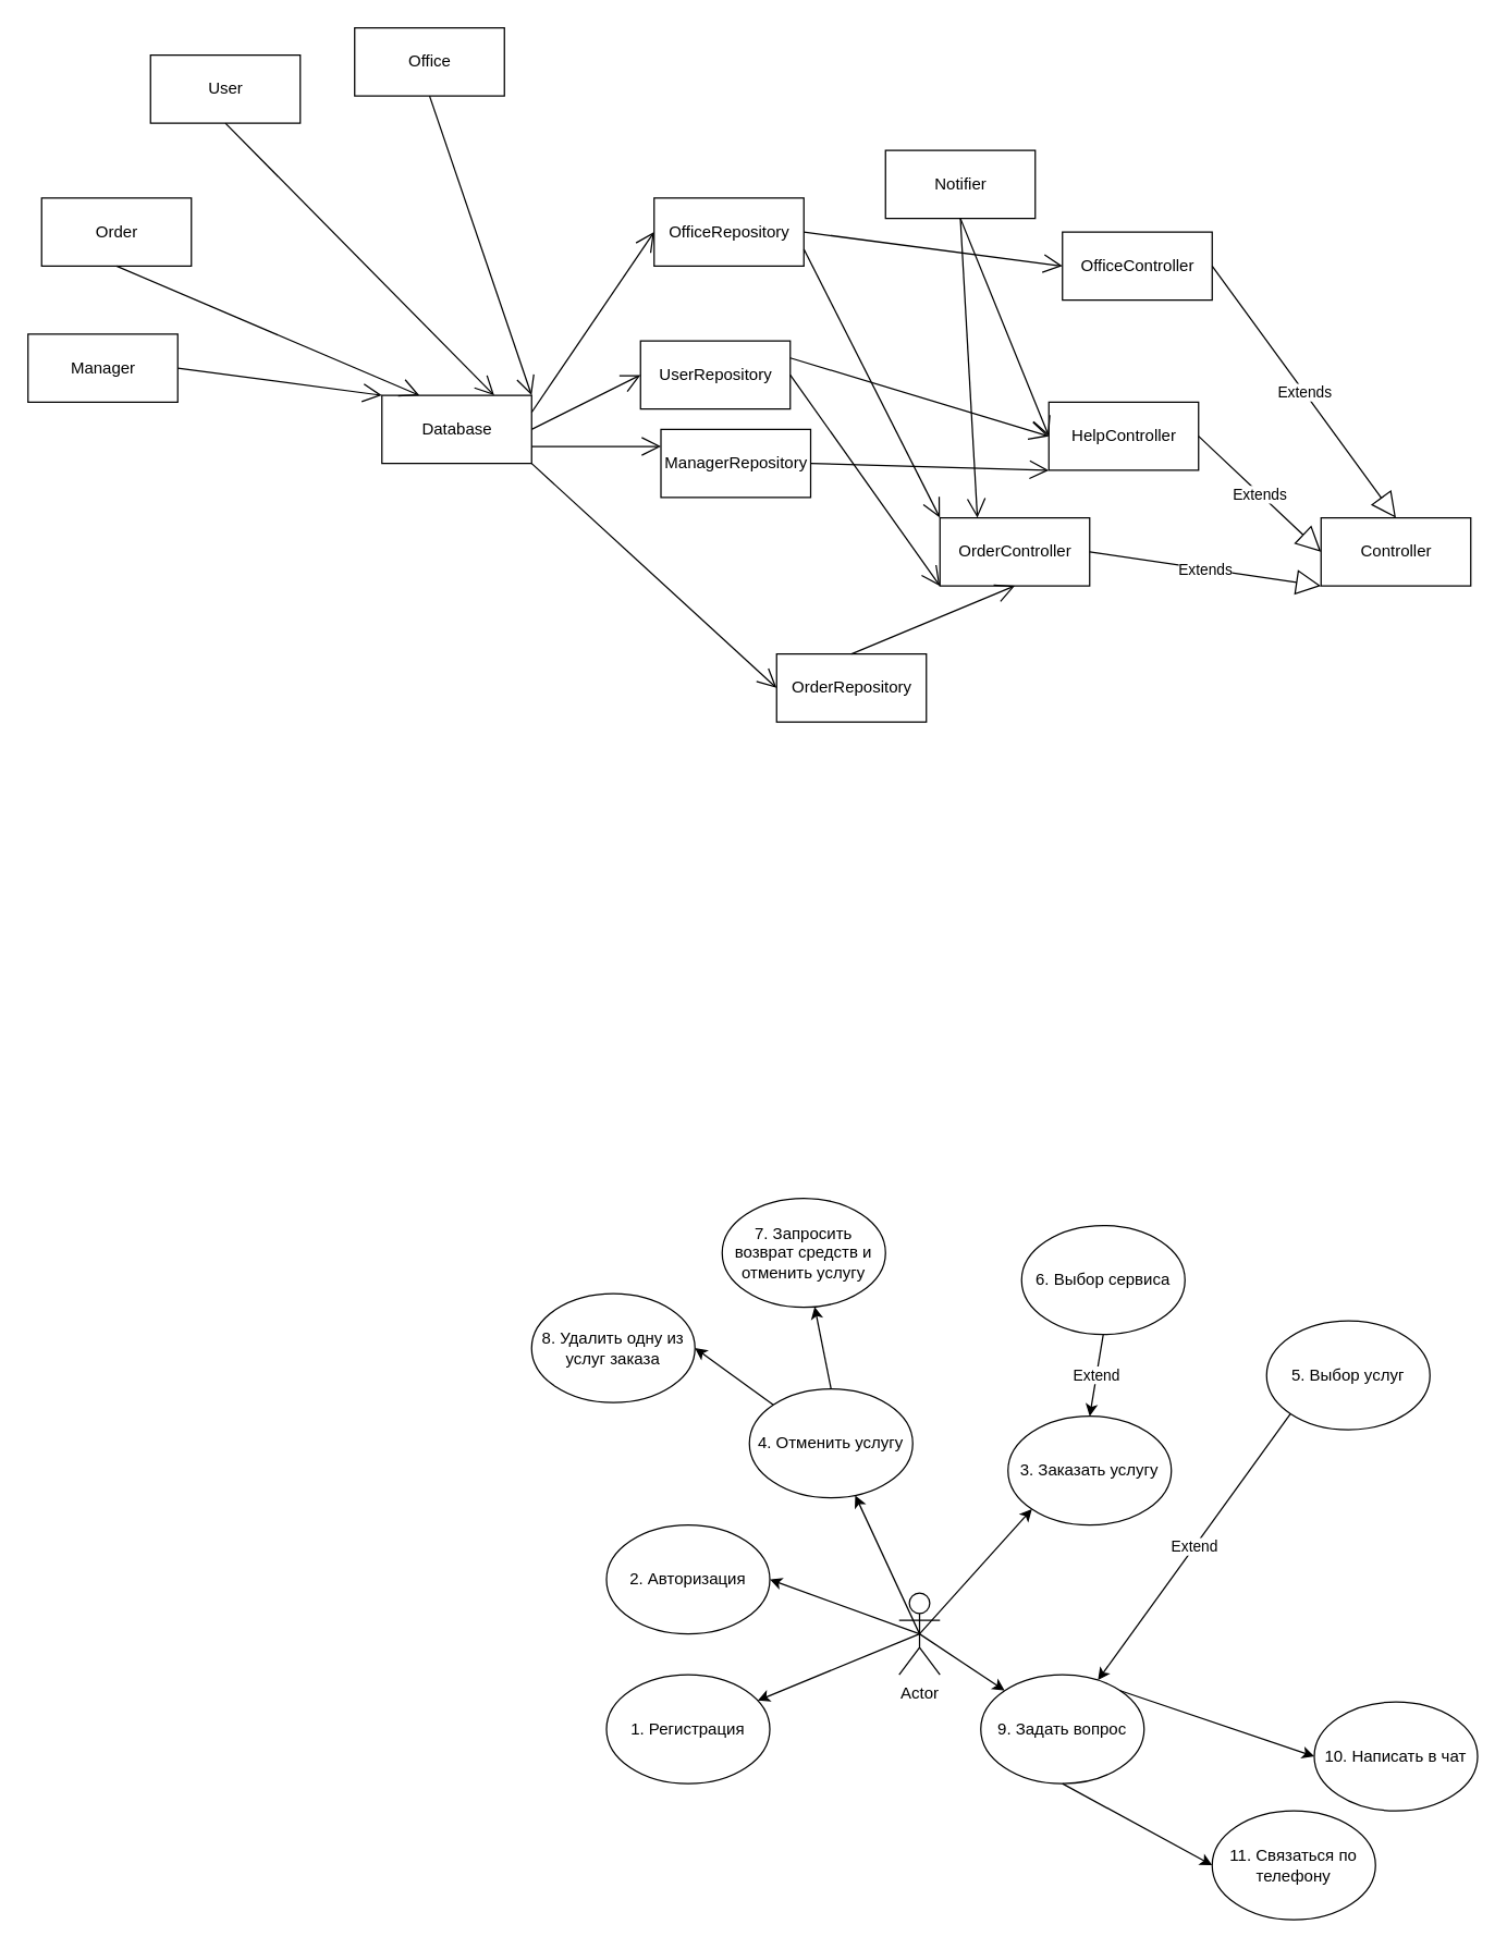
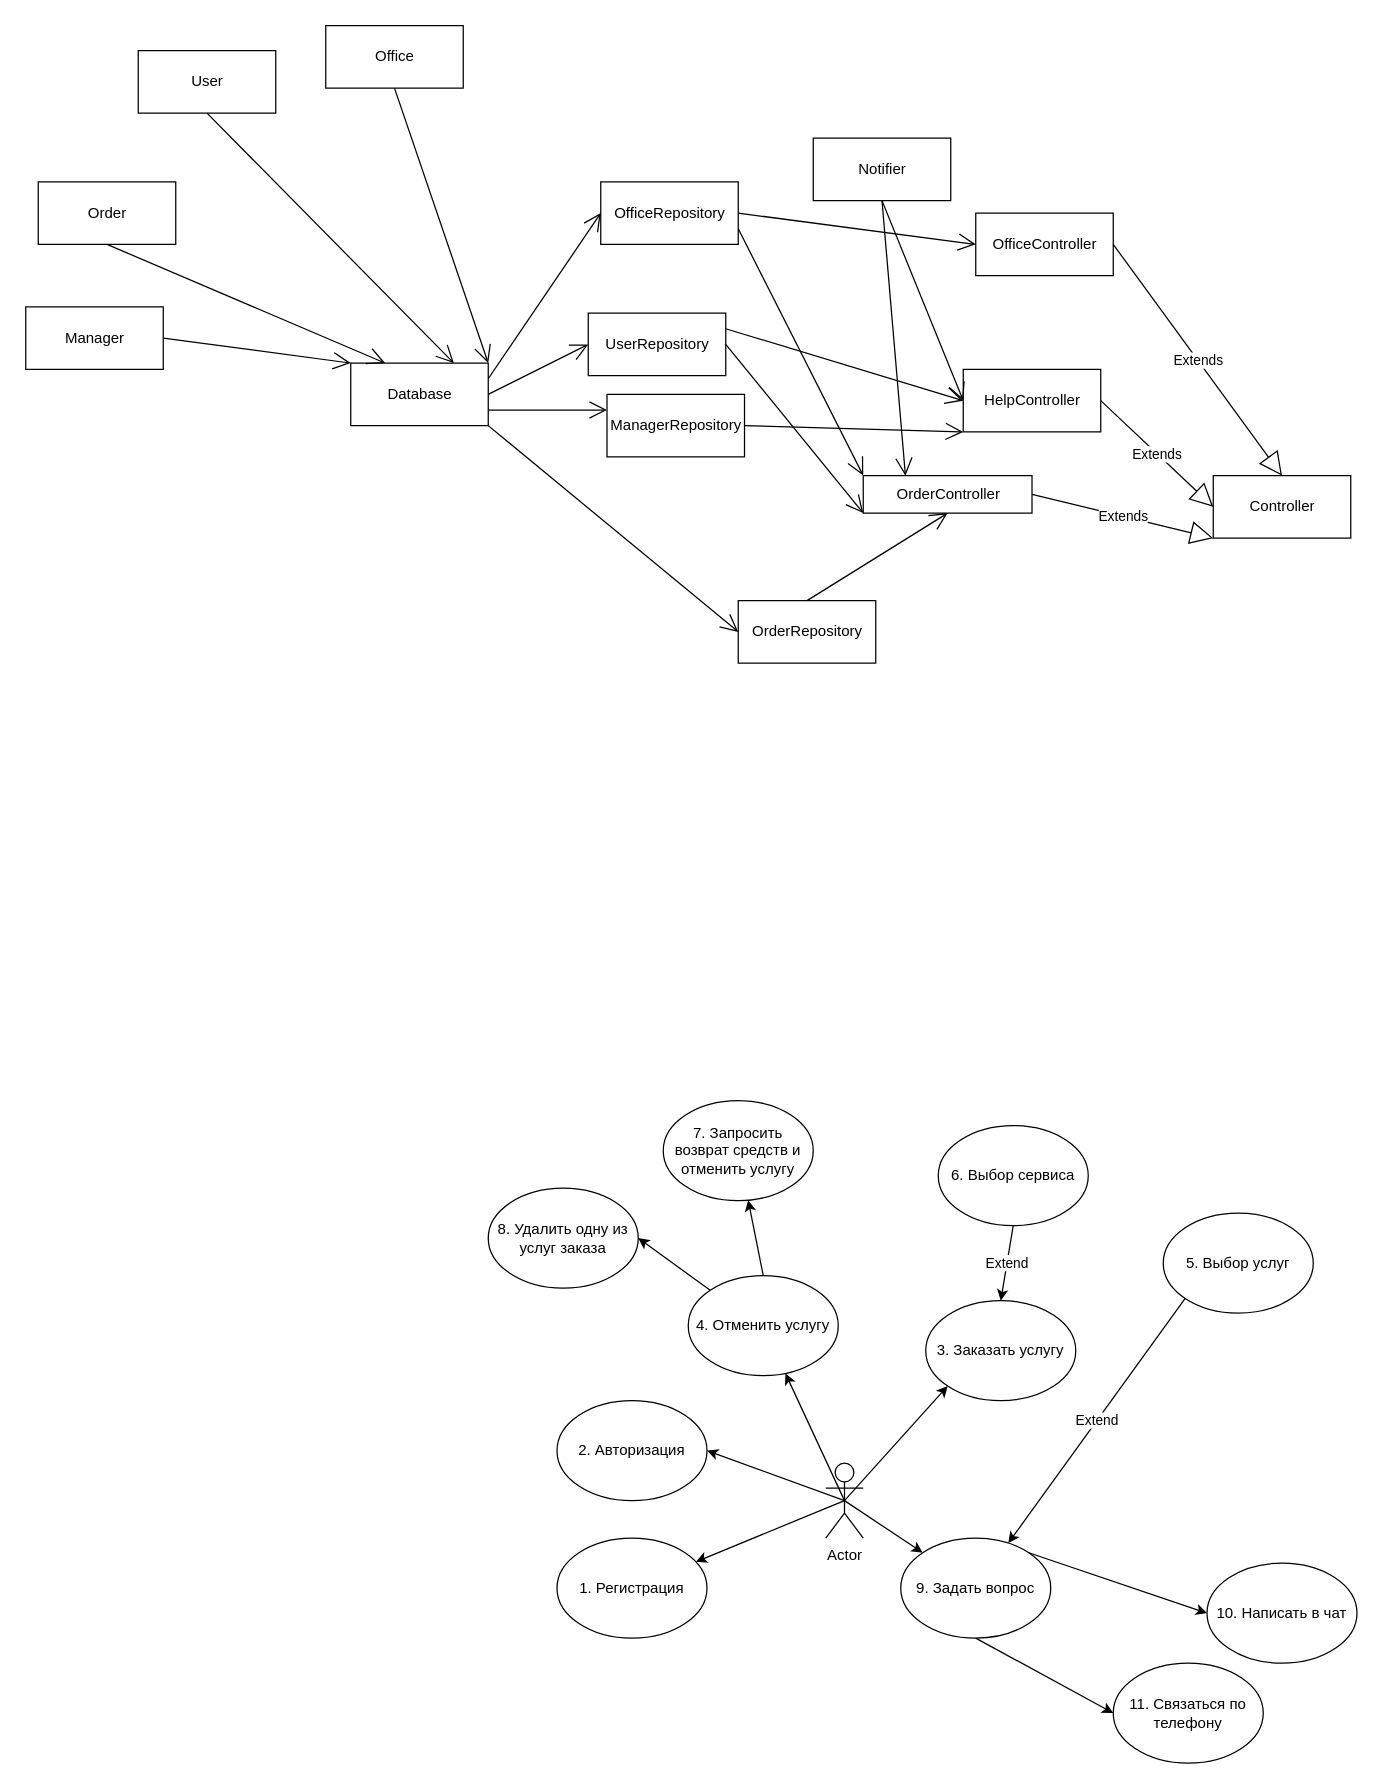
  <mxCell id="0" />
  <mxCell id="1" parent="0" />
  <mxCell id="2" value="Database" style="html=1;" vertex="1" parent="1"><mxGeometry x="280" y="290" width="110" height="50" as="geometry" /></mxCell>
  <mxCell id="3" value="Controller" style="html=1;" vertex="1" parent="1"><mxGeometry x="970" y="380" width="110" height="50" as="geometry" /></mxCell>
  <mxCell id="4" value="OfficeController" style="html=1;" vertex="1" parent="1"><mxGeometry x="780" y="170" width="110" height="50" as="geometry" /></mxCell>
  <mxCell id="5" value="User" style="html=1;" vertex="1" parent="1"><mxGeometry x="110" y="40" width="110" height="50" as="geometry" /></mxCell>
  <mxCell id="6" value="Office" style="html=1;" vertex="1" parent="1"><mxGeometry x="260" y="20" width="110" height="50" as="geometry" /></mxCell>
  <mxCell id="7" value="Order" style="html=1;" vertex="1" parent="1"><mxGeometry x="30" y="145" width="110" height="50" as="geometry" /></mxCell>
  <mxCell id="8" value="Manager" style="html=1;" vertex="1" parent="1"><mxGeometry x="20" y="245" width="110" height="50" as="geometry" /></mxCell>
  <mxCell id="9" value="UserRepository" style="html=1;" vertex="1" parent="1"><mxGeometry x="470" y="250" width="110" height="50" as="geometry" /></mxCell>
  <mxCell id="10" value="OfficeRepository" style="html=1;" vertex="1" parent="1"><mxGeometry x="480" y="145" width="110" height="50" as="geometry" /></mxCell>
- <mxCell id="11" value="OrderRepository" style="html=1;" vertex="1" parent="1"><mxGeometry x="570" y="480" width="110" height="50" as="geometry" /></mxCell>
+ <mxCell id="11" value="OrderRepository" style="html=1;" vertex="1" parent="1"><mxGeometry x="590" y="480" width="110" height="50" as="geometry" /></mxCell>
  <mxCell id="12" value="ManagerRepository" style="html=1;" vertex="1" parent="1"><mxGeometry x="485" y="315" width="110" height="50" as="geometry" /></mxCell>
  <mxCell id="13" value="HelpController" style="html=1;" vertex="1" parent="1"><mxGeometry x="770" y="295" width="110" height="50" as="geometry" /></mxCell>
  <mxCell id="14" value="Notifier" style="html=1;" vertex="1" parent="1"><mxGeometry x="650" y="110" width="110" height="50" as="geometry" /></mxCell>
- <mxCell id="15" value="OrderController" style="html=1;" vertex="1" parent="1"><mxGeometry x="690" y="380" width="110" height="50" as="geometry" /></mxCell>
+ <mxCell id="15" value="OrderController" style="html=1;" vertex="1" parent="1"><mxGeometry x="690" y="380" width="135" height="30" as="geometry" /></mxCell>
  <mxCell id="16" value="Extends" style="endArrow=block;endSize=16;endFill=0;html=1;rounded=0;entryX=0.5;entryY=0;entryDx=0;entryDy=0;exitX=1;exitY=0.5;exitDx=0;exitDy=0;" edge="1" parent="1" source="4" target="3"><mxGeometry width="160" relative="1" as="geometry"><mxPoint x="1010" y="235" as="sourcePoint" /><mxPoint x="1170" y="235" as="targetPoint" /></mxGeometry></mxCell>
  <mxCell id="17" value="Extends" style="endArrow=block;endSize=16;endFill=0;html=1;rounded=0;entryX=0;entryY=0.5;entryDx=0;entryDy=0;exitX=1;exitY=0.5;exitDx=0;exitDy=0;" edge="1" parent="1" source="13" target="3"><mxGeometry width="160" relative="1" as="geometry"><mxPoint x="870" y="250" as="sourcePoint" /><mxPoint x="965" y="295" as="targetPoint" /></mxGeometry></mxCell>
  <mxCell id="18" value="Extends" style="endArrow=block;endSize=16;endFill=0;html=1;rounded=0;entryX=0;entryY=1;entryDx=0;entryDy=0;exitX=1;exitY=0.5;exitDx=0;exitDy=0;" edge="1" parent="1" source="15" target="3"><mxGeometry width="160" relative="1" as="geometry"><mxPoint x="880" y="260" as="sourcePoint" /><mxPoint x="975" y="305" as="targetPoint" /></mxGeometry></mxCell>
  <mxCell id="19" value="" style="endArrow=open;endFill=1;endSize=12;html=1;rounded=0;exitX=0.5;exitY=1;exitDx=0;exitDy=0;entryX=0;entryY=0.5;entryDx=0;entryDy=0;" edge="1" parent="1" source="14" target="13"><mxGeometry width="160" relative="1" as="geometry"><mxPoint x="690" y="340" as="sourcePoint" /><mxPoint x="1170" y="235" as="targetPoint" /></mxGeometry></mxCell>
  <mxCell id="20" value="" style="endArrow=open;endFill=1;endSize=12;html=1;rounded=0;exitX=0.5;exitY=1;exitDx=0;exitDy=0;entryX=0.25;entryY=0;entryDx=0;entryDy=0;" edge="1" parent="1" source="14" target="15"><mxGeometry width="160" relative="1" as="geometry"><mxPoint x="690" y="340" as="sourcePoint" /><mxPoint x="835" y="305" as="targetPoint" /></mxGeometry></mxCell>
  <mxCell id="21" value="" style="endArrow=open;endFill=1;endSize=12;html=1;rounded=0;exitX=0.5;exitY=1;exitDx=0;exitDy=0;entryX=1;entryY=0;entryDx=0;entryDy=0;" edge="1" parent="1" source="6" target="2"><mxGeometry width="160" relative="1" as="geometry"><mxPoint x="-60" y="425" as="sourcePoint" /><mxPoint x="20" y="475" as="targetPoint" /></mxGeometry></mxCell>
  <mxCell id="22" value="" style="endArrow=open;endFill=1;endSize=12;html=1;rounded=0;exitX=1;exitY=0.5;exitDx=0;exitDy=0;entryX=0;entryY=0;entryDx=0;entryDy=0;" edge="1" parent="1" source="8" target="2"><mxGeometry width="160" relative="1" as="geometry"><mxPoint x="510" y="285" as="sourcePoint" /><mxPoint x="400" y="325" as="targetPoint" /></mxGeometry></mxCell>
  <mxCell id="23" value="" style="endArrow=open;endFill=1;endSize=12;html=1;rounded=0;exitX=0.5;exitY=1;exitDx=0;exitDy=0;entryX=0.75;entryY=0;entryDx=0;entryDy=0;" edge="1" parent="1" source="5" target="2"><mxGeometry width="160" relative="1" as="geometry"><mxPoint x="520" y="295" as="sourcePoint" /><mxPoint x="335" y="290" as="targetPoint" /></mxGeometry></mxCell>
  <mxCell id="24" value="" style="endArrow=open;endFill=1;endSize=12;html=1;rounded=0;exitX=0.5;exitY=1;exitDx=0;exitDy=0;entryX=0.25;entryY=0;entryDx=0;entryDy=0;" edge="1" parent="1" source="7" target="2"><mxGeometry width="160" relative="1" as="geometry"><mxPoint x="530" y="305" as="sourcePoint" /><mxPoint x="340" y="290" as="targetPoint" /></mxGeometry></mxCell>
  <mxCell id="25" value="" style="endArrow=open;endFill=1;endSize=12;html=1;rounded=0;exitX=1;exitY=0.75;exitDx=0;exitDy=0;entryX=0;entryY=0.25;entryDx=0;entryDy=0;" edge="1" parent="1" source="2" target="12"><mxGeometry width="160" relative="1" as="geometry"><mxPoint x="540" y="315" as="sourcePoint" /><mxPoint x="430" y="355" as="targetPoint" /></mxGeometry></mxCell>
  <mxCell id="26" value="" style="endArrow=open;endFill=1;endSize=12;html=1;rounded=0;exitX=1;exitY=0.5;exitDx=0;exitDy=0;entryX=0;entryY=0.5;entryDx=0;entryDy=0;" edge="1" parent="1" source="2" target="9"><mxGeometry width="160" relative="1" as="geometry"><mxPoint x="550" y="325" as="sourcePoint" /><mxPoint x="440" y="365" as="targetPoint" /></mxGeometry></mxCell>
  <mxCell id="27" value="" style="endArrow=open;endFill=1;endSize=12;html=1;rounded=0;exitX=1;exitY=1;exitDx=0;exitDy=0;entryX=0;entryY=0.5;entryDx=0;entryDy=0;" edge="1" parent="1" source="2" target="11"><mxGeometry width="160" relative="1" as="geometry"><mxPoint x="570" y="345" as="sourcePoint" /><mxPoint x="460" y="385" as="targetPoint" /></mxGeometry></mxCell>
  <mxCell id="28" value="" style="endArrow=open;endFill=1;endSize=12;html=1;rounded=0;exitX=1;exitY=0.25;exitDx=0;exitDy=0;entryX=0;entryY=0.5;entryDx=0;entryDy=0;" edge="1" parent="1" source="2" target="10"><mxGeometry width="160" relative="1" as="geometry"><mxPoint x="580" y="355" as="sourcePoint" /><mxPoint x="470" y="395" as="targetPoint" /></mxGeometry></mxCell>
  <mxCell id="29" value="" style="endArrow=open;endFill=1;endSize=12;html=1;rounded=0;exitX=1;exitY=0.5;exitDx=0;exitDy=0;entryX=0;entryY=1;entryDx=0;entryDy=0;" edge="1" parent="1" source="12" target="13"><mxGeometry width="160" relative="1" as="geometry"><mxPoint x="590" y="365" as="sourcePoint" /><mxPoint x="480" y="405" as="targetPoint" /></mxGeometry></mxCell>
  <mxCell id="30" value="" style="endArrow=open;endFill=1;endSize=12;html=1;rounded=0;exitX=0.5;exitY=0;exitDx=0;exitDy=0;entryX=0.5;entryY=1;entryDx=0;entryDy=0;" edge="1" parent="1" source="11" target="15"><mxGeometry width="160" relative="1" as="geometry"><mxPoint x="600" y="375" as="sourcePoint" /><mxPoint x="490" y="415" as="targetPoint" /></mxGeometry></mxCell>
  <mxCell id="31" value="" style="endArrow=open;endFill=1;endSize=12;html=1;rounded=0;exitX=1;exitY=0.5;exitDx=0;exitDy=0;entryX=0;entryY=0.5;entryDx=0;entryDy=0;" edge="1" parent="1" source="10" target="4"><mxGeometry width="160" relative="1" as="geometry"><mxPoint x="610" y="385" as="sourcePoint" /><mxPoint x="500" y="425" as="targetPoint" /></mxGeometry></mxCell>
  <mxCell id="32" value="" style="endArrow=open;endFill=1;endSize=12;html=1;rounded=0;exitX=1;exitY=0.5;exitDx=0;exitDy=0;entryX=0;entryY=1;entryDx=0;entryDy=0;" edge="1" parent="1" source="9" target="15"><mxGeometry width="160" relative="1" as="geometry"><mxPoint x="600" y="625" as="sourcePoint" /><mxPoint x="510" y="435" as="targetPoint" /></mxGeometry></mxCell>
  <mxCell id="33" value="" style="endArrow=open;endFill=1;endSize=12;html=1;rounded=0;exitX=1;exitY=0.25;exitDx=0;exitDy=0;entryX=0;entryY=0.5;entryDx=0;entryDy=0;" edge="1" parent="1" source="9" target="13"><mxGeometry width="160" relative="1" as="geometry"><mxPoint x="610" y="555" as="sourcePoint" /><mxPoint x="807.5" y="425" as="targetPoint" /></mxGeometry></mxCell>
  <mxCell id="34" value="" style="endArrow=open;endFill=1;endSize=12;html=1;rounded=0;exitX=1;exitY=0.75;exitDx=0;exitDy=0;entryX=0;entryY=0;entryDx=0;entryDy=0;" edge="1" parent="1" source="10" target="15"><mxGeometry width="160" relative="1" as="geometry"><mxPoint x="600" y="180" as="sourcePoint" /><mxPoint x="760" y="250" as="targetPoint" /></mxGeometry></mxCell>
  <mxCell id="35" value="Actor" style="shape=umlActor;verticalLabelPosition=bottom;verticalAlign=top;html=1;outlineConnect=0;" vertex="1" parent="1"><mxGeometry x="660" y="1170" width="30" height="60" as="geometry" /></mxCell>
  <mxCell id="36" value="2. Авторизация" style="ellipse;whiteSpace=wrap;html=1;" vertex="1" parent="1"><mxGeometry x="445" y="1120" width="120" height="80" as="geometry" /></mxCell>
  <mxCell id="37" value="1. Регистрация" style="ellipse;whiteSpace=wrap;html=1;" vertex="1" parent="1"><mxGeometry x="445" y="1230" width="120" height="80" as="geometry" /></mxCell>
  <mxCell id="38" value="9. Задать вопрос" style="ellipse;whiteSpace=wrap;html=1;" vertex="1" parent="1"><mxGeometry x="720" y="1230" width="120" height="80" as="geometry" /></mxCell>
  <mxCell id="39" value="3. Заказать услугу" style="ellipse;whiteSpace=wrap;html=1;" vertex="1" parent="1"><mxGeometry x="740" y="1040" width="120" height="80" as="geometry" /></mxCell>
  <mxCell id="40" value="4. Отменить услугу" style="ellipse;whiteSpace=wrap;html=1;" vertex="1" parent="1"><mxGeometry x="550" y="1020" width="120" height="80" as="geometry" /></mxCell>
  <mxCell id="41" value="" style="endArrow=classic;html=1;rounded=0;entryX=1;entryY=0.5;entryDx=0;entryDy=0;exitX=0.5;exitY=0.5;exitDx=0;exitDy=0;exitPerimeter=0;" edge="1" parent="1" source="35" target="36"><mxGeometry width="50" height="50" relative="1" as="geometry"><mxPoint x="590" y="1230" as="sourcePoint" /><mxPoint x="640" y="1180" as="targetPoint" /></mxGeometry></mxCell>
  <mxCell id="42" value="" style="endArrow=classic;html=1;rounded=0;exitX=0.5;exitY=0.5;exitDx=0;exitDy=0;exitPerimeter=0;" edge="1" parent="1" source="35" target="37"><mxGeometry width="50" height="50" relative="1" as="geometry"><mxPoint x="685" y="1210" as="sourcePoint" /><mxPoint x="575" y="1170" as="targetPoint" /></mxGeometry></mxCell>
  <mxCell id="43" value="" style="endArrow=classic;html=1;rounded=0;exitX=0.5;exitY=0.5;exitDx=0;exitDy=0;exitPerimeter=0;" edge="1" parent="1" source="35" target="40"><mxGeometry width="50" height="50" relative="1" as="geometry"><mxPoint x="695" y="1220" as="sourcePoint" /><mxPoint x="585" y="1180" as="targetPoint" /></mxGeometry></mxCell>
  <mxCell id="44" value="" style="endArrow=classic;html=1;rounded=0;entryX=0;entryY=1;entryDx=0;entryDy=0;exitX=0.5;exitY=0.5;exitDx=0;exitDy=0;exitPerimeter=0;" edge="1" parent="1" source="35" target="39"><mxGeometry width="50" height="50" relative="1" as="geometry"><mxPoint x="705" y="1230" as="sourcePoint" /><mxPoint x="595" y="1190" as="targetPoint" /></mxGeometry></mxCell>
  <mxCell id="45" value="" style="endArrow=classic;html=1;rounded=0;exitX=0.5;exitY=0.5;exitDx=0;exitDy=0;exitPerimeter=0;" edge="1" parent="1" source="35" target="38"><mxGeometry width="50" height="50" relative="1" as="geometry"><mxPoint x="715" y="1240" as="sourcePoint" /><mxPoint x="605" y="1200" as="targetPoint" /></mxGeometry></mxCell>
  <mxCell id="46" value="10. Написать в чат" style="ellipse;whiteSpace=wrap;html=1;" vertex="1" parent="1"><mxGeometry x="965" y="1250" width="120" height="80" as="geometry" /></mxCell>
  <mxCell id="47" value="11. Связаться по телефону" style="ellipse;whiteSpace=wrap;html=1;" vertex="1" parent="1"><mxGeometry x="890" y="1330" width="120" height="80" as="geometry" /></mxCell>
  <mxCell id="48" value="" style="endArrow=classic;html=1;rounded=0;entryX=0;entryY=0.5;entryDx=0;entryDy=0;exitX=0.5;exitY=1;exitDx=0;exitDy=0;" edge="1" parent="1" source="38" target="47"><mxGeometry width="50" height="50" relative="1" as="geometry"><mxPoint x="950" y="1310" as="sourcePoint" /><mxPoint x="800.219" y="1216.584" as="targetPoint" /></mxGeometry></mxCell>
  <mxCell id="49" value="" style="endArrow=classic;html=1;rounded=0;entryX=0;entryY=0.5;entryDx=0;entryDy=0;exitX=1;exitY=0;exitDx=0;exitDy=0;" edge="1" parent="1" source="38" target="46"><mxGeometry width="50" height="50" relative="1" as="geometry"><mxPoint x="1010" y="1050" as="sourcePoint" /><mxPoint x="810.219" y="1226.584" as="targetPoint" /></mxGeometry></mxCell>
  <mxCell id="50" value="7. Запросить возврат средств и отменить услугу" style="ellipse;whiteSpace=wrap;html=1;" vertex="1" parent="1"><mxGeometry x="530" y="880" width="120" height="80" as="geometry" /></mxCell>
  <mxCell id="51" value="8. Удалить одну из услуг заказа" style="ellipse;whiteSpace=wrap;html=1;" vertex="1" parent="1"><mxGeometry x="390" y="950" width="120" height="80" as="geometry" /></mxCell>
  <mxCell id="52" value="" style="endArrow=classic;html=1;rounded=0;exitX=0.5;exitY=0;exitDx=0;exitDy=0;" edge="1" parent="1" source="40" target="50"><mxGeometry width="50" height="50" relative="1" as="geometry"><mxPoint x="685" y="1210" as="sourcePoint" /><mxPoint x="600" y="1020" as="targetPoint" /></mxGeometry></mxCell>
  <mxCell id="53" value="" style="endArrow=classic;html=1;rounded=0;exitX=0;exitY=0;exitDx=0;exitDy=0;entryX=1;entryY=0.5;entryDx=0;entryDy=0;" edge="1" parent="1" source="40" target="51"><mxGeometry width="50" height="50" relative="1" as="geometry"><mxPoint x="600" y="970" as="sourcePoint" /><mxPoint x="610" y="1030" as="targetPoint" /></mxGeometry></mxCell>
  <mxCell id="54" value="6. Выбор сервиса" style="ellipse;whiteSpace=wrap;html=1;" vertex="1" parent="1"><mxGeometry x="750" y="900" width="120" height="80" as="geometry" /></mxCell>
  <mxCell id="55" value="5. Выбор услуг" style="ellipse;whiteSpace=wrap;html=1;" vertex="1" parent="1"><mxGeometry x="930" y="970" width="120" height="80" as="geometry" /></mxCell>
  <mxCell id="56" value="Extend" style="endArrow=classic;html=1;rounded=0;exitX=0;exitY=1;exitDx=0;exitDy=0;" edge="1" parent="1" source="55" target="38"><mxGeometry width="50" height="50" relative="1" as="geometry"><mxPoint x="902.426" y="1191.716" as="sourcePoint" /><mxPoint x="1010" y="1160" as="targetPoint" /></mxGeometry></mxCell>
  <mxCell id="57" value="Extend" style="endArrow=classic;html=1;rounded=0;entryX=0.5;entryY=0;entryDx=0;entryDy=0;exitX=0.5;exitY=1;exitDx=0;exitDy=0;" edge="1" parent="1" source="54" target="39"><mxGeometry width="50" height="50" relative="1" as="geometry"><mxPoint x="957.574" y="1048.284" as="sourcePoint" /><mxPoint x="852.426" y="1061.716" as="targetPoint" /></mxGeometry></mxCell>
